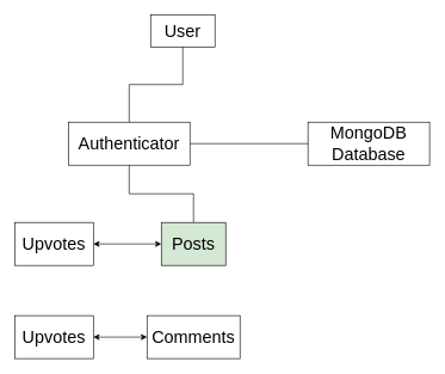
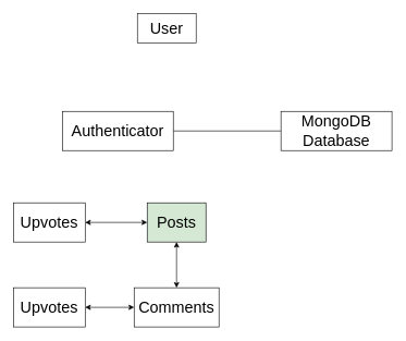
  <mxCell id="0" />
  <mxCell id="1" parent="0" />
  <mxCell id="2" value="&lt;font style=&quot;font-size: 24px;&quot;&gt;User&lt;/font&gt;" style="rounded=0;whiteSpace=wrap;html=1;" parent="1" vertex="1"><mxGeometry x="210" y="20" width="90" height="45" as="geometry" /></mxCell>
- <mxCell id="3" style="edgeStyle=orthogonalEdgeStyle;rounded=0;orthogonalLoop=1;jettySize=auto;html=1;exitX=0.5;exitY=0;exitDx=0;exitDy=0;entryX=0.5;entryY=1;entryDx=0;entryDy=0;endArrow=none;endFill=0;" edge="1" parent="1" source="5" target="2"><mxGeometry relative="1" as="geometry" /></mxCell>
  <mxCell id="4" style="edgeStyle=orthogonalEdgeStyle;rounded=0;orthogonalLoop=1;jettySize=auto;html=1;exitX=1;exitY=0.5;exitDx=0;exitDy=0;entryX=0;entryY=0.5;entryDx=0;entryDy=0;endArrow=none;endFill=0;" edge="1" parent="1" source="5" target="14"><mxGeometry relative="1" as="geometry" /></mxCell>
  <mxCell id="5" value="&lt;font style=&quot;font-size: 24px;&quot;&gt;Authenticator&lt;/font&gt;" style="rounded=0;whiteSpace=wrap;html=1;" parent="1" vertex="1"><mxGeometry x="95" y="170" width="170" height="60" as="geometry" /></mxCell>
- <mxCell id="6" style="edgeStyle=orthogonalEdgeStyle;rounded=0;orthogonalLoop=1;jettySize=auto;html=1;exitX=0.5;exitY=0;exitDx=0;exitDy=0;entryX=0.5;entryY=1;entryDx=0;entryDy=0;endArrow=none;endFill=0;" edge="1" parent="1" source="7" target="5"><mxGeometry relative="1" as="geometry" /></mxCell>
  <mxCell id="7" value="&lt;font style=&quot;font-size: 24px;&quot;&gt;Posts&lt;/font&gt;" style="rounded=0;whiteSpace=wrap;html=1;fillColor=#d5e8d4;" parent="1" vertex="1"><mxGeometry x="225" y="310" width="90" height="60" as="geometry" /></mxCell>
+ <mxCell id="8" style="edgeStyle=orthogonalEdgeStyle;rounded=0;orthogonalLoop=1;jettySize=auto;html=1;exitX=0.5;exitY=0;exitDx=0;exitDy=0;entryX=0.5;entryY=1;entryDx=0;entryDy=0;startArrow=classic;startFill=1;" edge="1" parent="1" source="9" target="7"><mxGeometry relative="1" as="geometry" /></mxCell>
  <mxCell id="9" value="&lt;font style=&quot;font-size: 24px;&quot;&gt;Comments&lt;/font&gt;" style="rounded=0;whiteSpace=wrap;html=1;" parent="1" vertex="1"><mxGeometry x="205" y="440" width="130" height="60" as="geometry" /></mxCell>
  <mxCell id="10" style="edgeStyle=orthogonalEdgeStyle;rounded=0;orthogonalLoop=1;jettySize=auto;html=1;exitX=1;exitY=0.5;exitDx=0;exitDy=0;entryX=0;entryY=0.5;entryDx=0;entryDy=0;startArrow=classic;startFill=1;" edge="1" parent="1" source="11" target="9"><mxGeometry relative="1" as="geometry" /></mxCell>
  <mxCell id="11" value="&lt;font style=&quot;font-size: 24px;&quot;&gt;Upvotes&lt;/font&gt;" style="rounded=0;whiteSpace=wrap;html=1;" vertex="1" parent="1"><mxGeometry x="20" y="440" width="110" height="60" as="geometry" /></mxCell>
  <mxCell id="12" style="edgeStyle=orthogonalEdgeStyle;rounded=0;orthogonalLoop=1;jettySize=auto;html=1;exitX=1;exitY=0.5;exitDx=0;exitDy=0;entryX=0;entryY=0.5;entryDx=0;entryDy=0;startArrow=classic;startFill=1;" edge="1" parent="1" source="13" target="7"><mxGeometry relative="1" as="geometry" /></mxCell>
  <mxCell id="13" value="&lt;font style=&quot;font-size: 24px;&quot;&gt;Upvotes&lt;/font&gt;" style="rounded=0;whiteSpace=wrap;html=1;" vertex="1" parent="1"><mxGeometry x="20" y="310" width="110" height="60" as="geometry" /></mxCell>
  <mxCell id="14" value="&lt;font style=&quot;font-size: 24px;&quot;&gt;MongoDB&lt;br&gt;Database&lt;br&gt;&lt;/font&gt;" style="rounded=0;whiteSpace=wrap;html=1;" vertex="1" parent="1"><mxGeometry x="430" y="170" width="170" height="60" as="geometry" /></mxCell>
